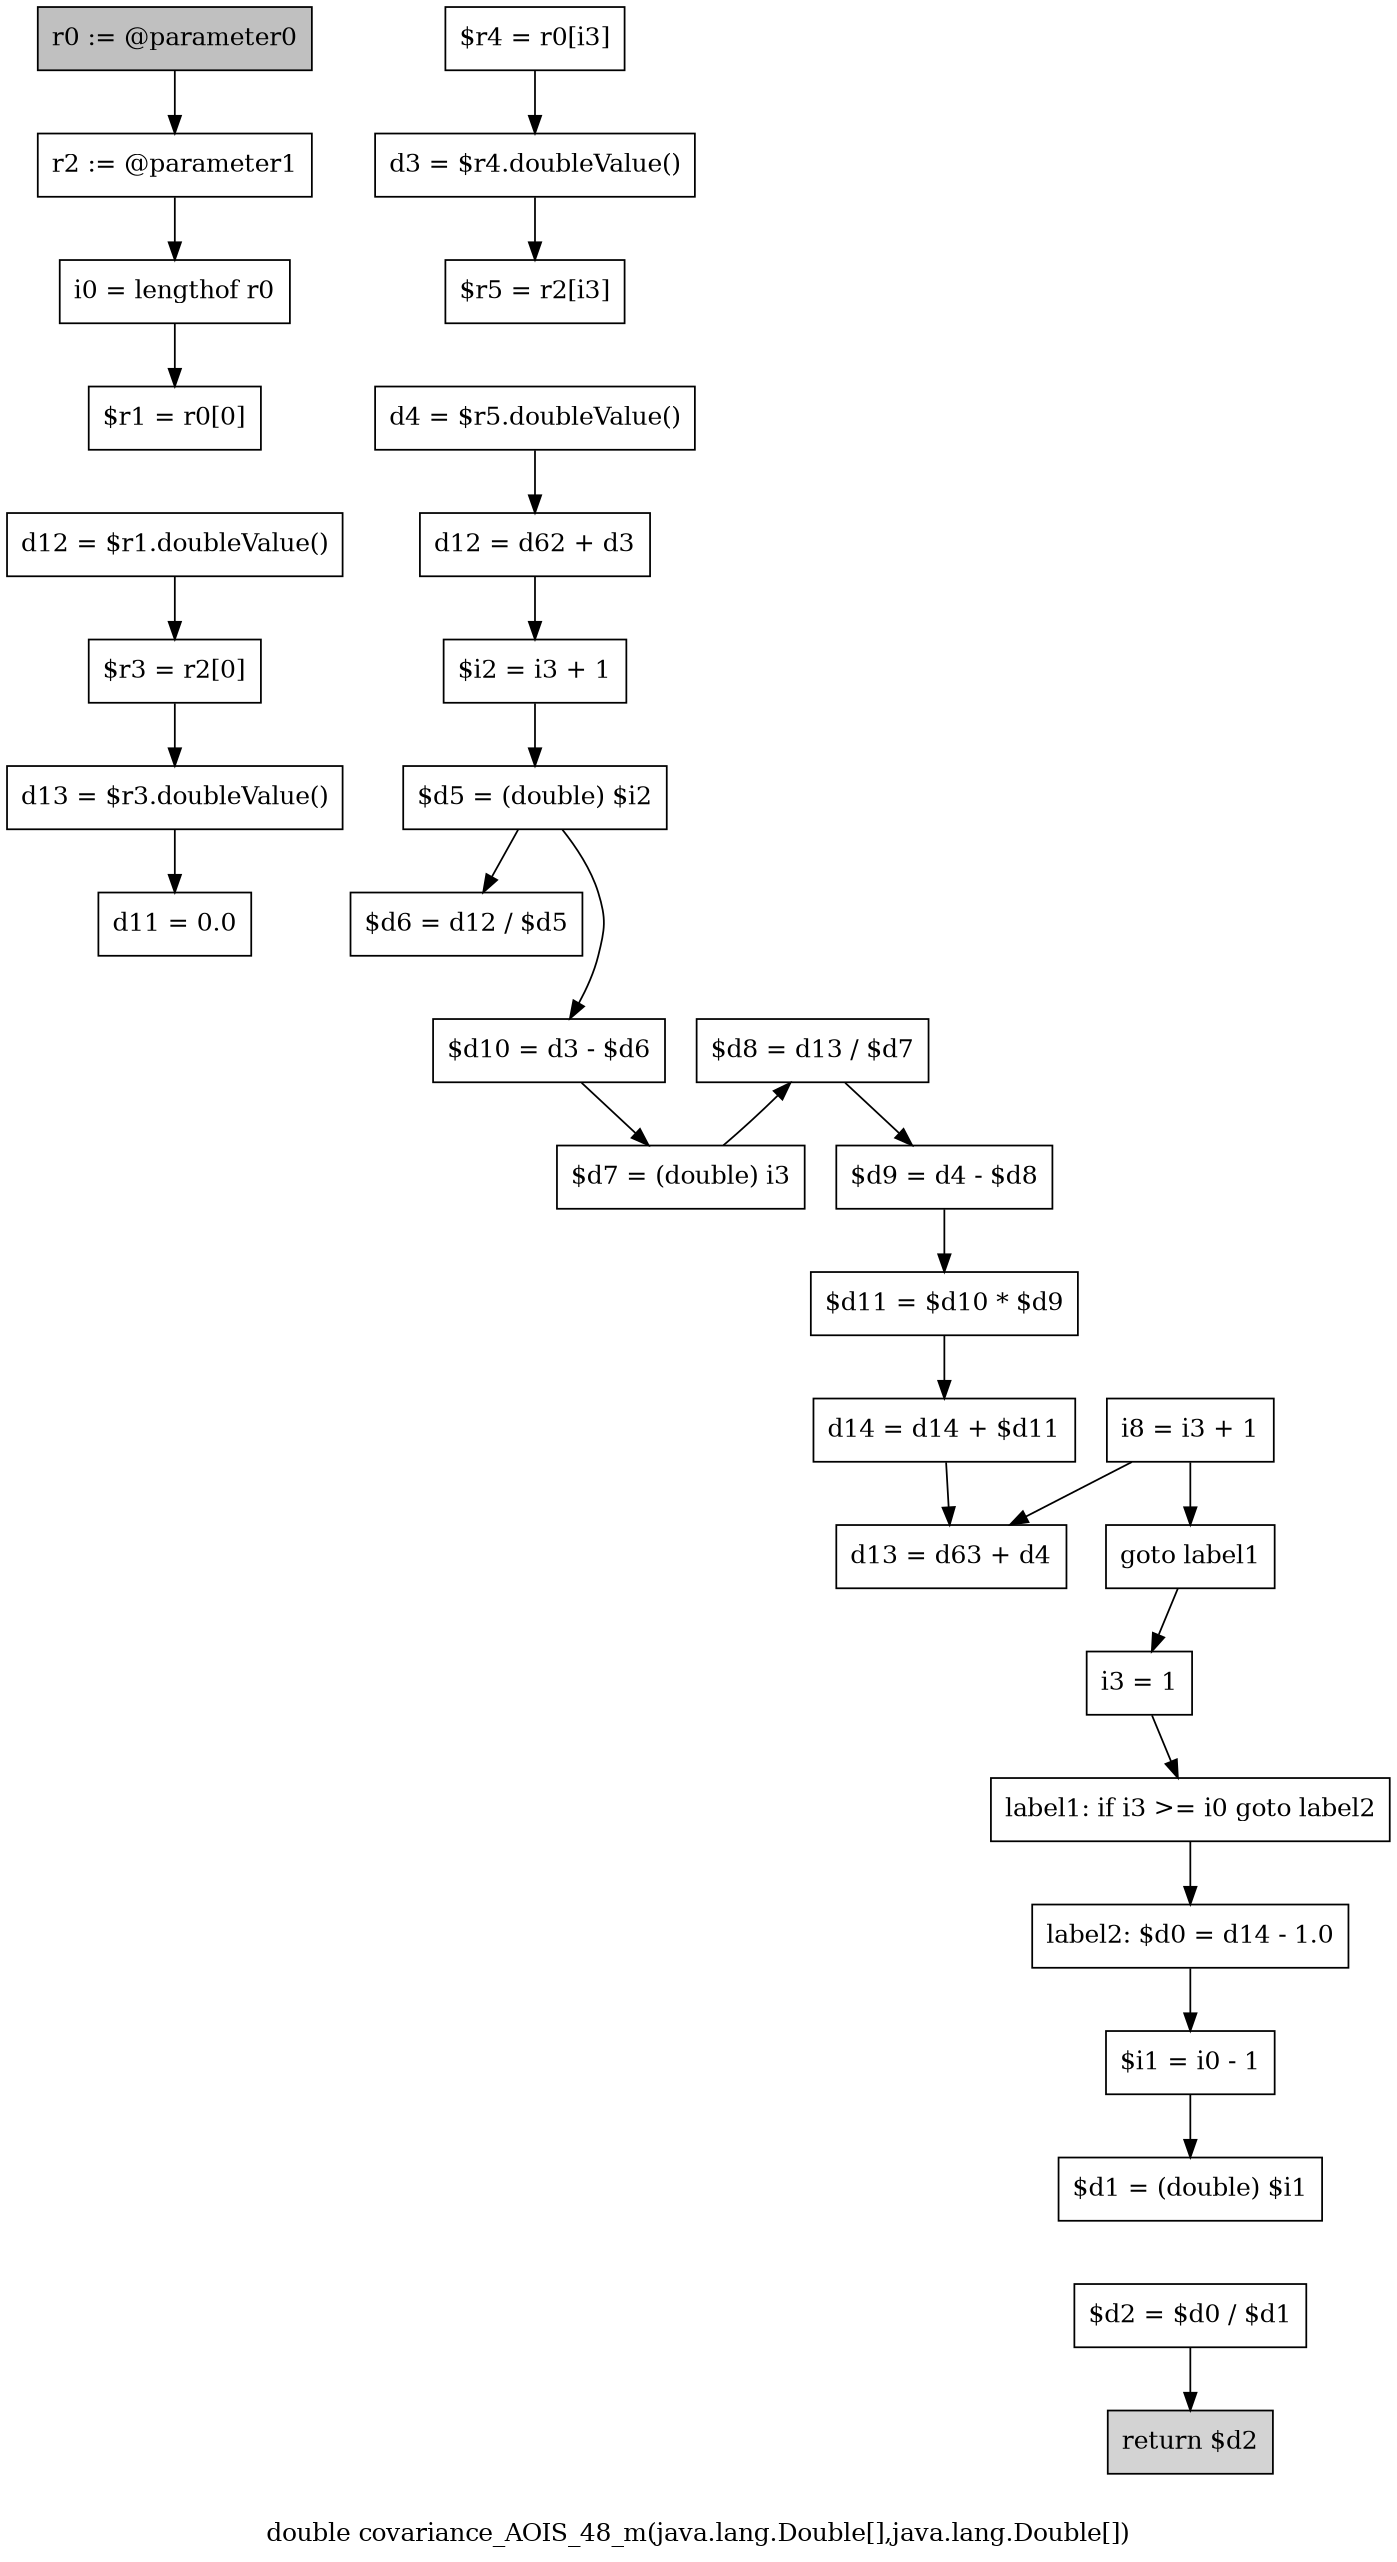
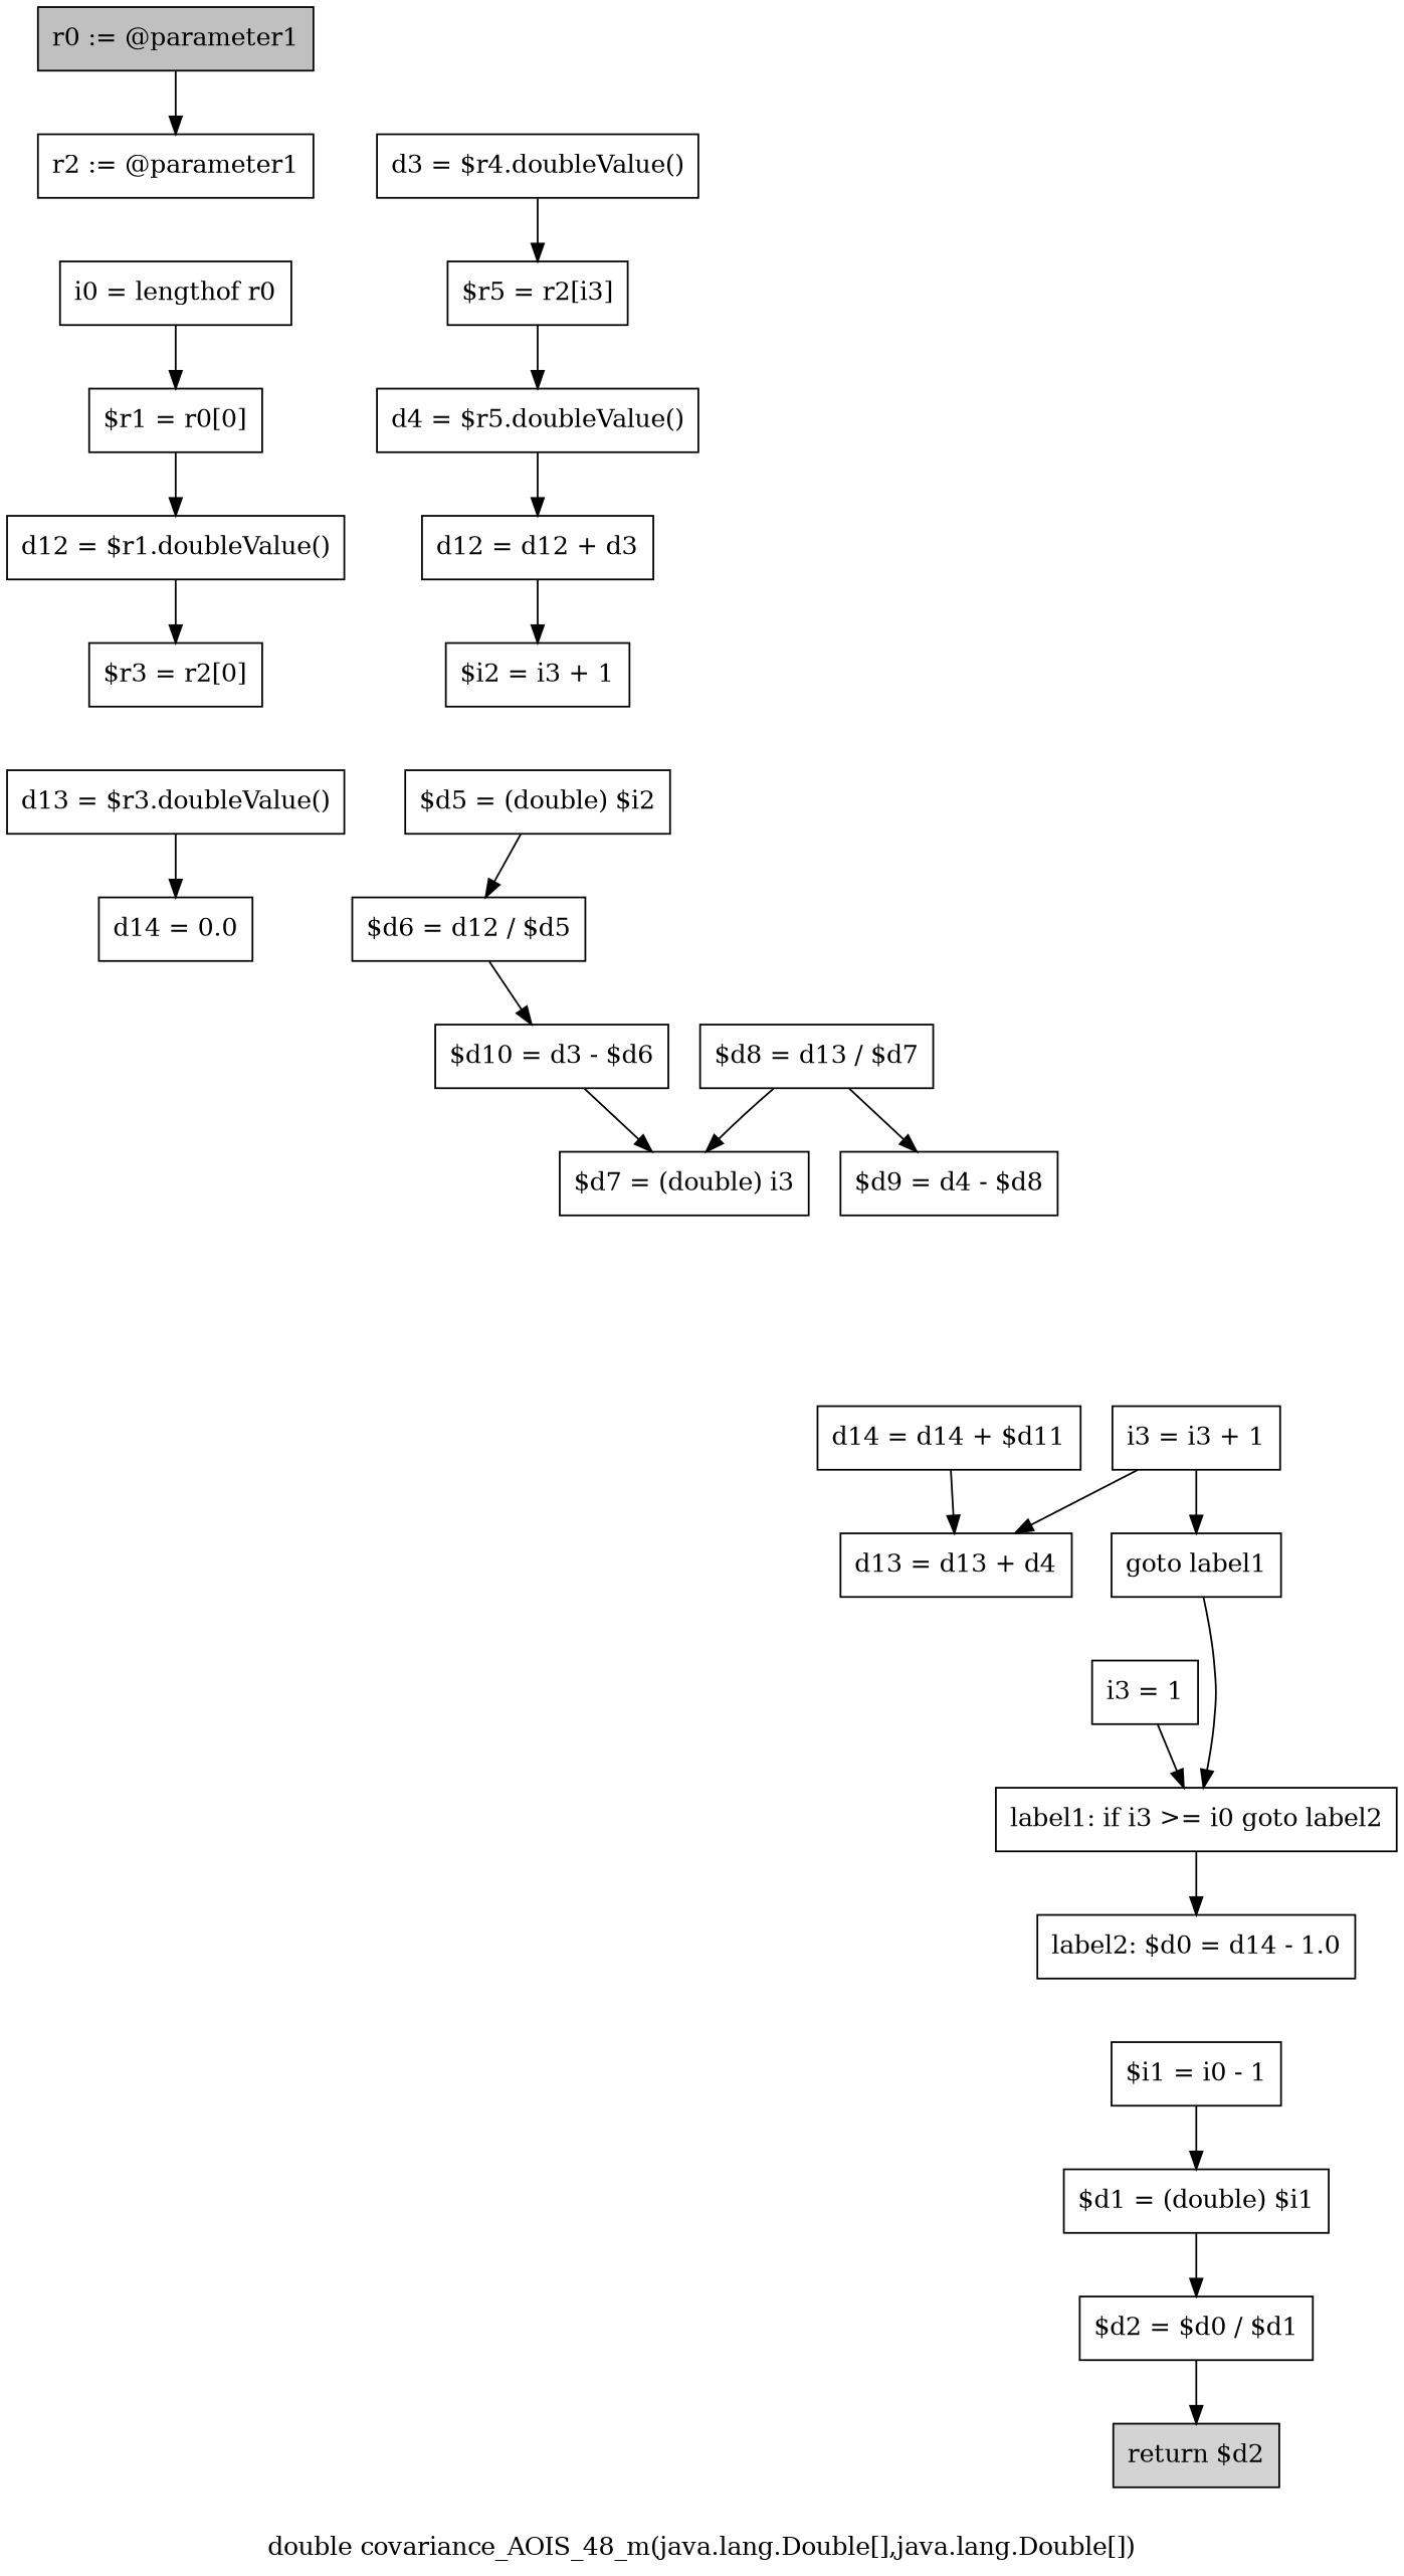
  digraph {
    label="double covariance_AOIS_48_m(java.lang.Double[],java.lang.Double[])"
    node [shape=box]
-   n1 [fillcolor=gray label="r0 := @parameter0" style=filled]
+   n1 [fillcolor=gray label="r0 := @parameter1" style=filled]
    n2 [label="r2 := @parameter1"]
    n3 [label="i0 = lengthof r0"]
    n4 [label="$r1 = r0[0]"]
    n5 [label="d12 = $r1.doubleValue()"]
    n6 [label="$r3 = r2[0]"]
    n7 [label="d13 = $r3.doubleValue()"]
-   n8 [label="d11 = 0.0"]
+   n8 [label="d14 = 0.0"]
    n9 [label="i3 = 1"]
    n10 [label="label1: if i3 >= i0 goto label2"]
    n11 [label="label2: $d0 = d14 - 1.0"]
-   n12 [label="$r4 = r0[i3]"]
    n13 [label="d3 = $r4.doubleValue()"]
    n14 [label="$i1 = i0 - 1"]
    n15 [label="$r5 = r2[i3]"]
    n16 [label="$d1 = (double) $i1"]
    n17 [label="d4 = $r5.doubleValue()"]
-   n18 [label="d12 = d62 + d3"]
+   n18 [label="d12 = d12 + d3"]
    n19 [label="$i2 = i3 + 1"]
    n20 [label="$d5 = (double) $i2"]
    n21 [label="$d6 = d12 / $d5"]
    n22 [label="$d10 = d3 - $d6"]
    n23 [label="$d7 = (double) i3"]
    n24 [label="$d8 = d13 / $d7"]
    n25 [label="$d9 = d4 - $d8"]
-   n26 [label="$d11 = $d10 * $d9"]
    n27 [label="d14 = d14 + $d11"]
-   n28 [label="d13 = d63 + d4"]
-   n29 [label="i8 = i3 + 1"]
+   n28 [label="d13 = d13 + d4"]
+   n29 [label="i3 = i3 + 1"]
    n30 [label="goto label1"]
    n31 [label="$d2 = $d0 / $d1"]
    n32 [fillcolor=lightgray label="return $d2" style=filled]
    n1 -> n2
-   n2 -> n3
    n3 -> n4
+   n4 -> n5
    n5 -> n6
-   n6 -> n7
    n7 -> n8
    n9 -> n10
    n10 -> n11
-   n11 -> n14
-   n12 -> n13
    n13 -> n15
    n14 -> n16
+   n15 -> n17
+   n16 -> n31
    n17 -> n18
    n18 -> n19
-   n19 -> n20
    n20 -> n21
-   n20 -> n22
+   n21 -> n22
    n22 -> n23
-   n23 -> n24
+   n24 -> n23
    n24 -> n25
-   n25 -> n26
-   n26 -> n27
    n27 -> n28
    n29 -> n28
    n29 -> n30
-   n30 -> n9
+   n30 -> n10
    n31 -> n32
  }
